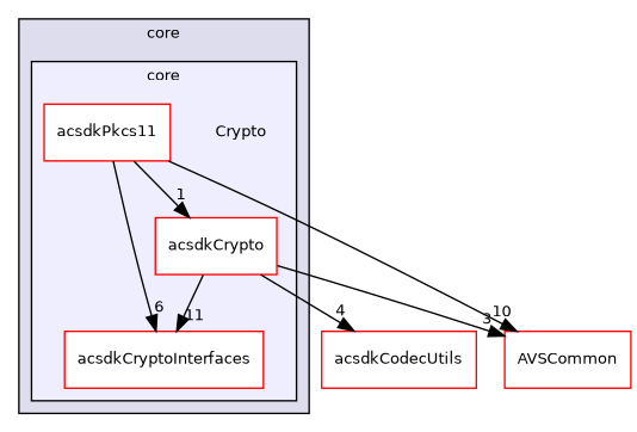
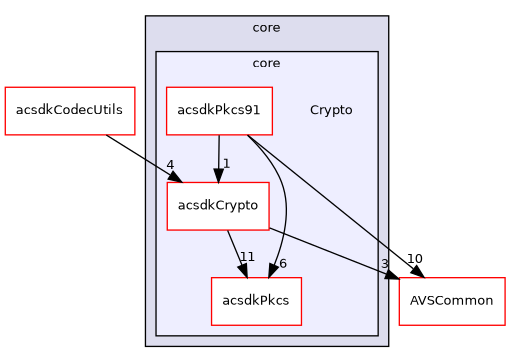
  digraph {
    compound=true
    node [fontname=Helvetica fontsize=10 shape=box color=red fillcolor=white style=filled]
    edge [labeldistance=1.5 labelfontname=Helvetica labelfontsize=10]
    n1 [label=Crypto shape=plaintext color="" fillcolor="" style=""]
    n2 [label=acsdkCrypto]
-   n3 [label=acsdkCryptoInterfaces]
-   n4 [label=acsdkPkcs11]
+   n3 [label=acsdkPkcs]
+   n4 [label=acsdkPkcs91]
    n5 [label=AVSCommon]
    n6 [label=acsdkCodecUtils]
    subgraph cluster_1 {
      bgcolor="#ddddee"
      fontname=Helvetica
      fontsize=10
      label=core
      pencolor=black
      subgraph cluster_2 {
        bgcolor="#eeeeff"
        fontname=Helvetica
        fontsize=10
        pencolor=black
        n1
        n2
        n3
        n4
      }
    }
    n2 -> n3 [headlabel=11]
    n2 -> n5 [headlabel=3]
-   n2 -> n6 [headlabel=4]
+   n6 -> n2 [headlabel=4]
    n4 -> n2 [headlabel=1]
    n4 -> n3 [headlabel=6]
    n4 -> n5 [headlabel=10]
  }
